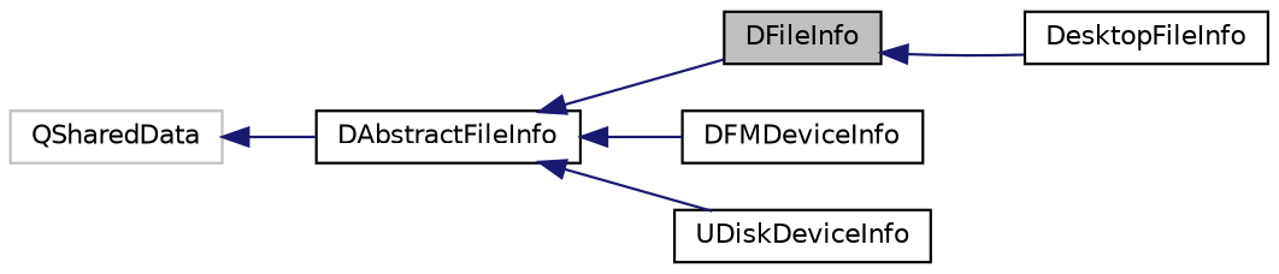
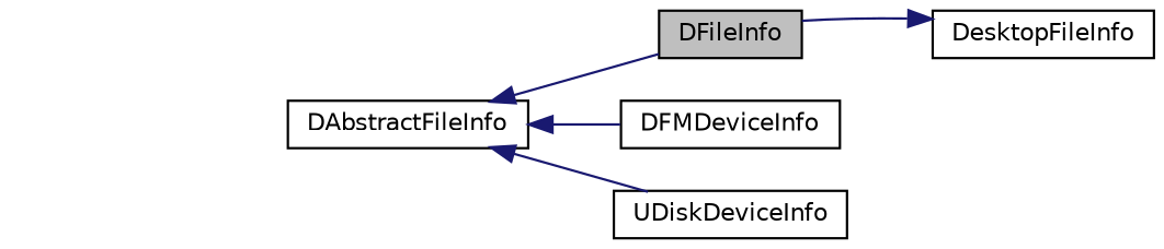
  digraph {
    rankdir=LR
    node [color=black fillcolor=white fontname=Helvetica fontsize=10 shape=record style=filled]
    edge [color=midnightblue dir=back fontname=Helvetica fontsize=10 labelfontname=Helvetica labelfontsize=10 style=solid]
    n1 [fillcolor=grey75 fontcolor=black height=0.2 label=DFileInfo width=0.4]
    n2 [height=0.2 label=DesktopFileInfo width=0.4]
    n3 [height=0.2 label=DFMDeviceInfo width=0.4]
    n4 [height=0.2 label=UDiskDeviceInfo width=0.4]
    n5 [height=0.2 label=DAbstractFileInfo width=0.4]
-   n6 [color=grey75 height=0.2 label=QSharedData width=0.4]
-   n1 -> n2
+   n2 -> n1
    n5 -> n1
    n5 -> n3
    n5 -> n4
-   n6 -> n5
  }
